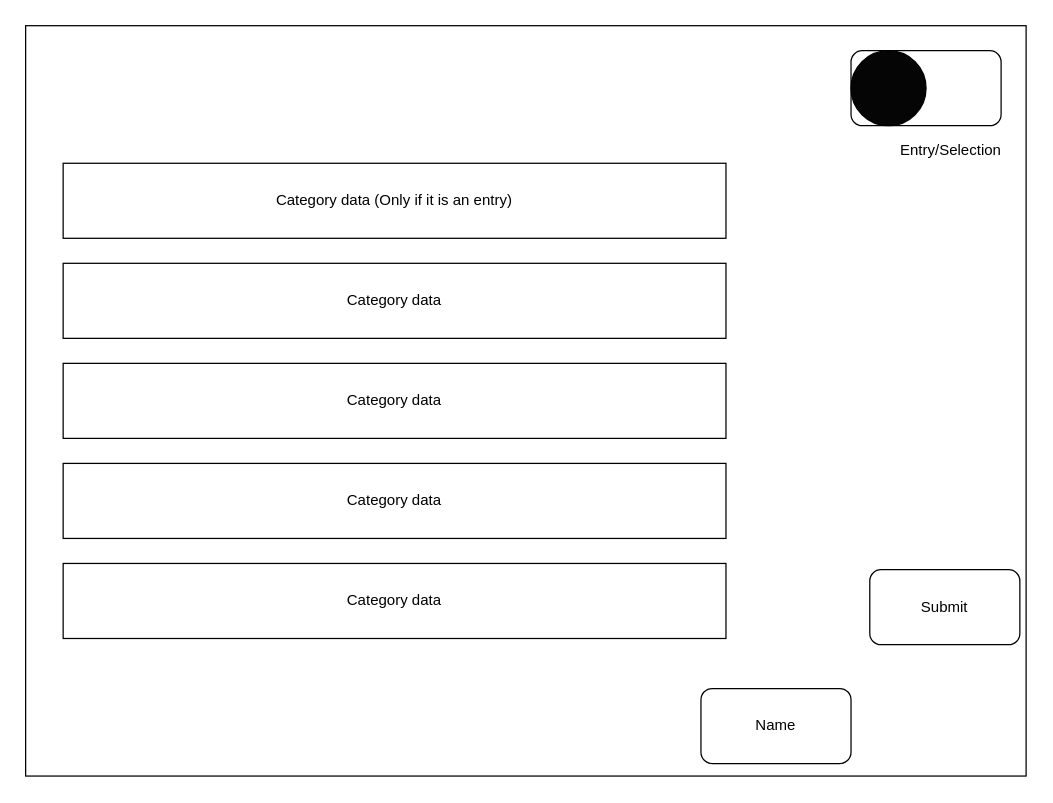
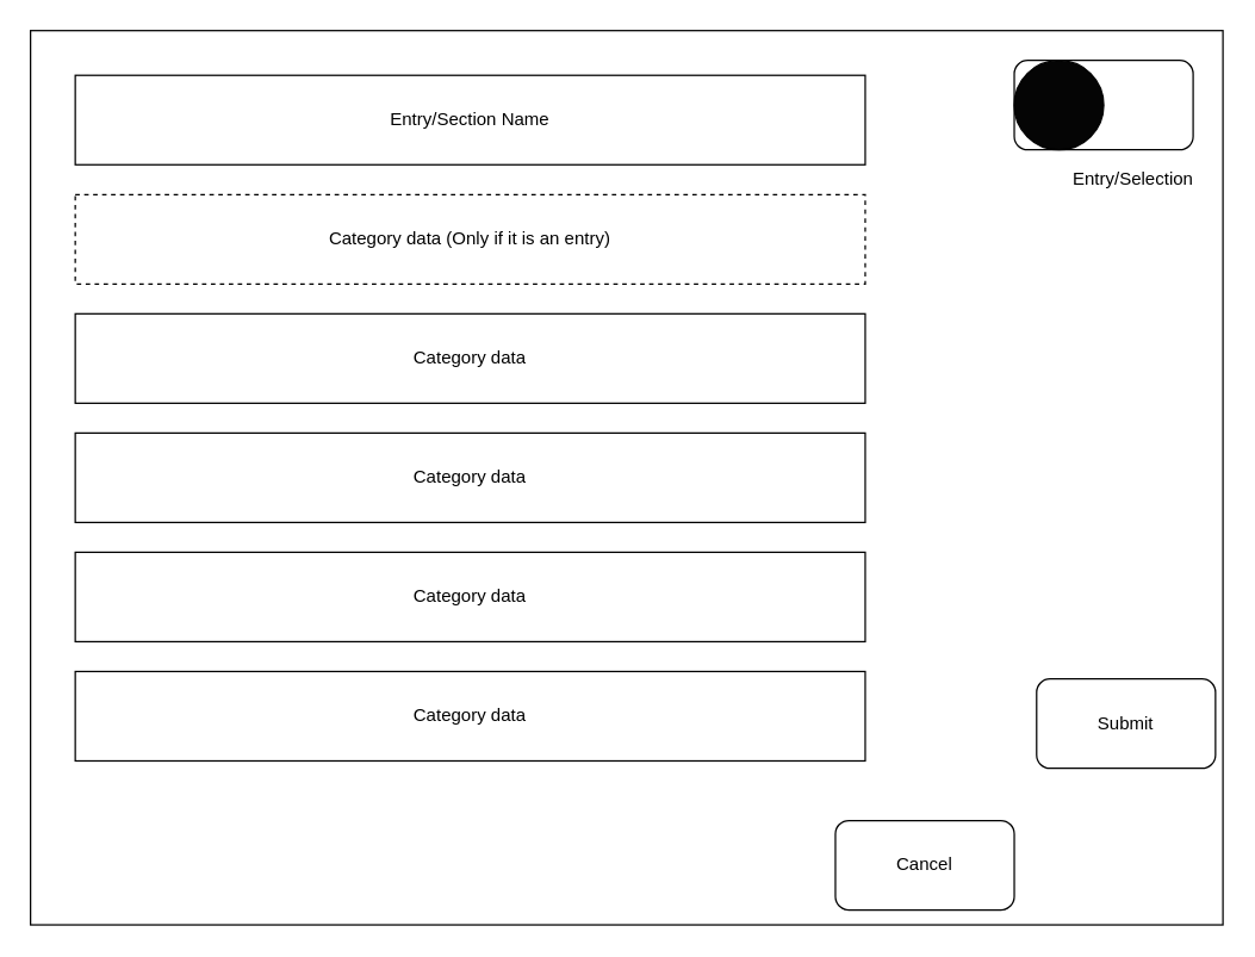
  <mxCell id="0" />
  <mxCell id="1" parent="0" />
  <mxCell id="2" value="" style="rounded=0;whiteSpace=wrap;html=1;" vertex="1" parent="1"><mxGeometry x="20" y="20" width="800" height="600" as="geometry" /></mxCell>
  <mxCell id="3" value="" style="rounded=1;whiteSpace=wrap;html=1;" vertex="1" parent="1"><mxGeometry x="680" y="40" width="120" height="60" as="geometry" /></mxCell>
  <mxCell id="4" value="" style="ellipse;whiteSpace=wrap;html=1;aspect=fixed;fillColor=#050505;" vertex="1" parent="1"><mxGeometry x="680" y="40" width="60" height="60" as="geometry" /></mxCell>
  <mxCell id="5" value="Entry/Selection" style="text;html=1;strokeColor=none;fillColor=none;align=center;verticalAlign=middle;whiteSpace=wrap;rounded=0;" vertex="1" parent="1"><mxGeometry x="705" y="110" width="110" height="20" as="geometry" /></mxCell>
- <mxCell id="7" value="Category data (Only if it is an entry)" style="rounded=0;whiteSpace=wrap;html=1;fillColor=#FFFFFF;" vertex="1" parent="1"><mxGeometry x="50" y="130" width="530" height="60" as="geometry" /></mxCell>
+ <mxCell id="6" value="Entry/Section Name" style="rounded=0;whiteSpace=wrap;html=1;fillColor=#FFFFFF;" vertex="1" parent="1"><mxGeometry x="50" y="50" width="530" height="60" as="geometry" /></mxCell>
+ <mxCell id="7" value="Category data (Only if it is an entry)" style="rounded=0;whiteSpace=wrap;html=1;fillColor=#FFFFFF;dashed=1;" vertex="1" parent="1"><mxGeometry x="50" y="130" width="530" height="60" as="geometry" /></mxCell>
  <mxCell id="8" value="Category data" style="rounded=0;whiteSpace=wrap;html=1;fillColor=#FFFFFF;" vertex="1" parent="1"><mxGeometry x="50" y="210" width="530" height="60" as="geometry" /></mxCell>
  <mxCell id="9" value="Category data" style="rounded=0;whiteSpace=wrap;html=1;fillColor=#FFFFFF;" vertex="1" parent="1"><mxGeometry x="50" y="370" width="530" height="60" as="geometry" /></mxCell>
  <mxCell id="10" value="Category data" style="rounded=0;whiteSpace=wrap;html=1;fillColor=#FFFFFF;" vertex="1" parent="1"><mxGeometry x="50" y="450" width="530" height="60" as="geometry" /></mxCell>
  <mxCell id="11" value="Category data" style="rounded=0;whiteSpace=wrap;html=1;fillColor=#FFFFFF;" vertex="1" parent="1"><mxGeometry x="50" y="290" width="530" height="60" as="geometry" /></mxCell>
- <mxCell id="12" value="Name" style="rounded=1;whiteSpace=wrap;html=1;fillColor=#FFFFFF;" vertex="1" parent="1"><mxGeometry x="560" y="550" width="120" height="60" as="geometry" /></mxCell>
+ <mxCell id="12" value="Cancel" style="rounded=1;whiteSpace=wrap;html=1;fillColor=#FFFFFF;" vertex="1" parent="1"><mxGeometry x="560" y="550" width="120" height="60" as="geometry" /></mxCell>
  <mxCell id="13" value="Submit" style="rounded=1;whiteSpace=wrap;html=1;fillColor=#FFFFFF;" vertex="1" parent="1"><mxGeometry x="695" y="455" width="120" height="60" as="geometry" /></mxCell>
